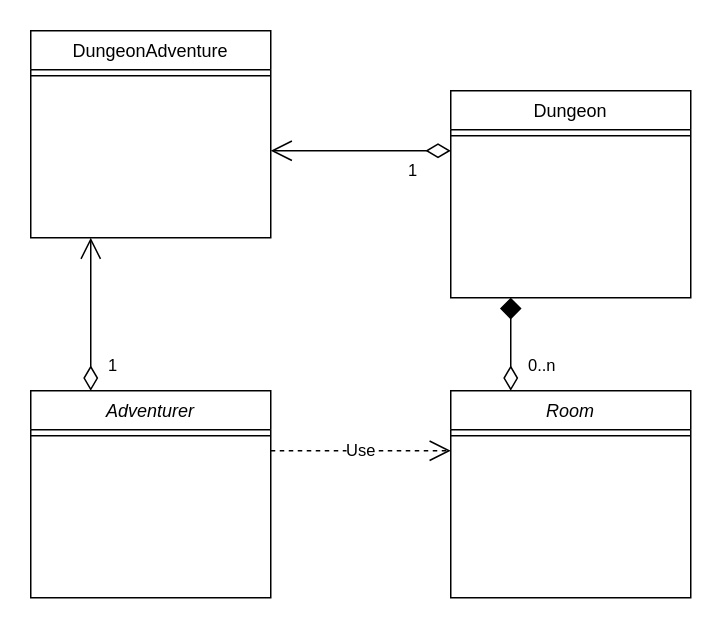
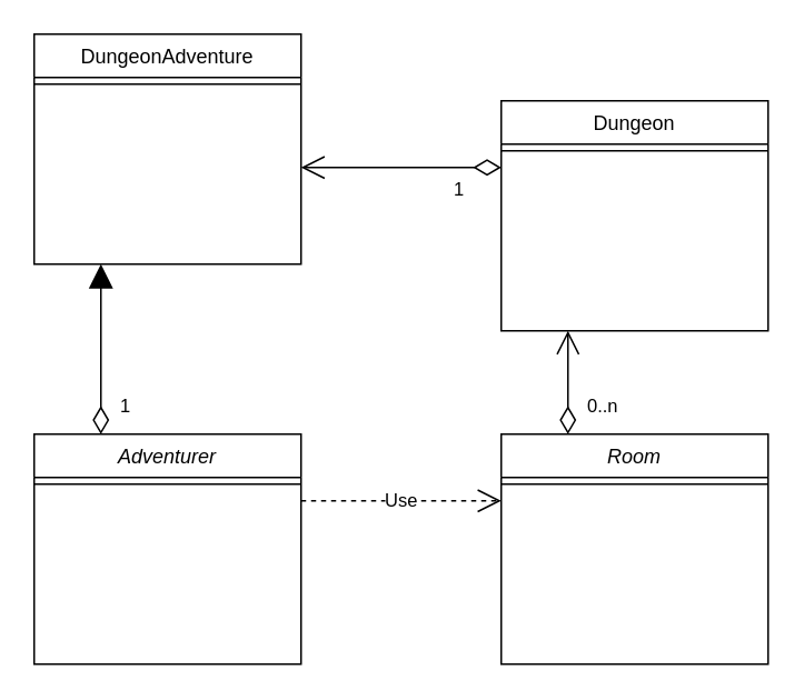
  <mxCell id="0" />
  <mxCell id="1" parent="0" />
  <mxCell id="2" value="DungeonAdventure" style="swimlane;fontStyle=0;align=center;verticalAlign=top;childLayout=stackLayout;horizontal=1;startSize=26;horizontalStack=0;resizeParent=1;resizeLast=0;collapsible=1;marginBottom=0;rounded=0;shadow=0;strokeWidth=1;" parent="1" vertex="1"><mxGeometry x="20" width="160" height="138" as="geometry" y="20"><mxRectangle x="230" y="140" width="160" height="26" as="alternateBounds" /></mxGeometry></mxCell>
  <mxCell id="3" value="" style="line;html=1;strokeWidth=1;align=left;verticalAlign=middle;spacingTop=-1;spacingLeft=3;spacingRight=3;rotatable=0;labelPosition=right;points=[];portConstraint=eastwest;" parent="2" vertex="1"><mxGeometry y="26" width="160" height="8" as="geometry" /></mxCell>
  <mxCell id="4" value="Dungeon" style="swimlane;fontStyle=0;align=center;verticalAlign=top;childLayout=stackLayout;horizontal=1;startSize=26;horizontalStack=0;resizeParent=1;resizeLast=0;collapsible=1;marginBottom=0;rounded=0;shadow=0;strokeWidth=1;" parent="1" vertex="1"><mxGeometry x="300" y="60" width="160" height="138" as="geometry"><mxRectangle x="130" y="380" width="160" height="26" as="alternateBounds" /></mxGeometry></mxCell>
  <mxCell id="5" value="" style="line;html=1;strokeWidth=1;align=left;verticalAlign=middle;spacingTop=-1;spacingLeft=3;spacingRight=3;rotatable=0;labelPosition=right;points=[];portConstraint=eastwest;" parent="4" vertex="1"><mxGeometry y="26" width="160" height="8" as="geometry" /></mxCell>
  <mxCell id="6" value="Room" style="swimlane;fontStyle=2;align=center;verticalAlign=top;childLayout=stackLayout;horizontal=1;startSize=26;horizontalStack=0;resizeParent=1;resizeLast=0;collapsible=1;marginBottom=0;rounded=0;shadow=0;strokeWidth=1;" parent="1" vertex="1"><mxGeometry x="300" y="260" width="160" height="138" as="geometry"><mxRectangle x="230" y="140" width="160" height="26" as="alternateBounds" /></mxGeometry></mxCell>
  <mxCell id="7" value="" style="line;html=1;strokeWidth=1;align=left;verticalAlign=middle;spacingTop=-1;spacingLeft=3;spacingRight=3;rotatable=0;labelPosition=right;points=[];portConstraint=eastwest;" parent="6" vertex="1"><mxGeometry y="26" width="160" height="8" as="geometry" /></mxCell>
  <mxCell id="8" value="Adventurer" style="swimlane;fontStyle=2;align=center;verticalAlign=top;childLayout=stackLayout;horizontal=1;startSize=26;horizontalStack=0;resizeParent=1;resizeLast=0;collapsible=1;marginBottom=0;rounded=0;shadow=0;strokeWidth=1;" parent="1" vertex="1"><mxGeometry x="20" y="260" width="160" height="138" as="geometry"><mxRectangle x="230" y="140" width="160" height="26" as="alternateBounds" /></mxGeometry></mxCell>
  <mxCell id="9" value="" style="line;html=1;strokeWidth=1;align=left;verticalAlign=middle;spacingTop=-1;spacingLeft=3;spacingRight=3;rotatable=0;labelPosition=right;points=[];portConstraint=eastwest;" parent="8" vertex="1"><mxGeometry y="26" width="160" height="8" as="geometry" /></mxCell>
  <mxCell id="10" value="" style="endArrow=open;html=1;endSize=12;startArrow=diamondThin;startSize=14;startFill=0;edgeStyle=orthogonalEdgeStyle;rounded=0;" edge="1" parent="1"><mxGeometry relative="1" as="geometry"><mxPoint x="300" y="100" as="sourcePoint" /><mxPoint x="180" y="100" as="targetPoint" /></mxGeometry></mxCell>
  <mxCell id="11" value="1" style="edgeLabel;resizable=0;html=1;align=left;verticalAlign=top;" connectable="0" vertex="1" parent="10"><mxGeometry x="-1" relative="1" as="geometry"><mxPoint x="-30" as="offset" /></mxGeometry></mxCell>
- <mxCell id="12" value="" style="endArrow=diamond;html=1;endSize=12;startArrow=diamondThin;startSize=14;startFill=0;edgeStyle=orthogonalEdgeStyle;rounded=0;entryX=0.25;entryY=1;entryDx=0;entryDy=0;exitX=0.25;exitY=0;exitDx=0;exitDy=0;" edge="1" parent="1" source="6" target="4"><mxGeometry relative="1" as="geometry"><mxPoint x="570" y="290" as="sourcePoint" /><mxPoint x="530" y="120" as="targetPoint" /></mxGeometry></mxCell>
+ <mxCell id="12" value="" style="endArrow=open;html=1;endSize=12;startArrow=diamondThin;startSize=14;startFill=0;edgeStyle=orthogonalEdgeStyle;rounded=0;entryX=0.25;entryY=1;entryDx=0;entryDy=0;exitX=0.25;exitY=0;exitDx=0;exitDy=0;" edge="1" parent="1" source="6" target="4"><mxGeometry relative="1" as="geometry"><mxPoint x="570" y="290" as="sourcePoint" /><mxPoint x="530" y="120" as="targetPoint" /></mxGeometry></mxCell>
  <mxCell id="13" value="0..n" style="edgeLabel;resizable=0;html=1;align=left;verticalAlign=top;" connectable="0" vertex="1" parent="12"><mxGeometry x="-1" relative="1" as="geometry"><mxPoint x="10" y="-30" as="offset" /></mxGeometry></mxCell>
- <mxCell id="14" value="" style="endArrow=open;html=1;endSize=12;startArrow=diamondThin;startSize=14;startFill=0;edgeStyle=orthogonalEdgeStyle;rounded=0;entryX=0.25;entryY=1;entryDx=0;entryDy=0;exitX=0.25;exitY=0;exitDx=0;exitDy=0;" edge="1" parent="1" source="8" target="2"><mxGeometry relative="1" as="geometry"><mxPoint x="160" y="240" as="sourcePoint" /><mxPoint x="70" y="210" as="targetPoint" /></mxGeometry></mxCell>
+ <mxCell id="14" value="" style="endArrow=block;html=1;endSize=12;startArrow=diamondThin;startSize=14;startFill=0;edgeStyle=orthogonalEdgeStyle;rounded=0;entryX=0.25;entryY=1;entryDx=0;entryDy=0;exitX=0.25;exitY=0;exitDx=0;exitDy=0;" edge="1" parent="1" source="8" target="2"><mxGeometry relative="1" as="geometry"><mxPoint x="160" y="240" as="sourcePoint" /><mxPoint x="70" y="210" as="targetPoint" /></mxGeometry></mxCell>
  <mxCell id="15" value="1" style="edgeLabel;resizable=0;html=1;align=left;verticalAlign=top;" connectable="0" vertex="1" parent="14"><mxGeometry x="-1" relative="1" as="geometry"><mxPoint x="10" y="-30" as="offset" /></mxGeometry></mxCell>
  <mxCell id="16" value="Use" style="endArrow=open;endSize=12;dashed=1;html=1;rounded=0;" edge="1" parent="1"><mxGeometry width="160" relative="1" as="geometry"><mxPoint x="180" y="300" as="sourcePoint" /><mxPoint x="300" y="300" as="targetPoint" /></mxGeometry></mxCell>
